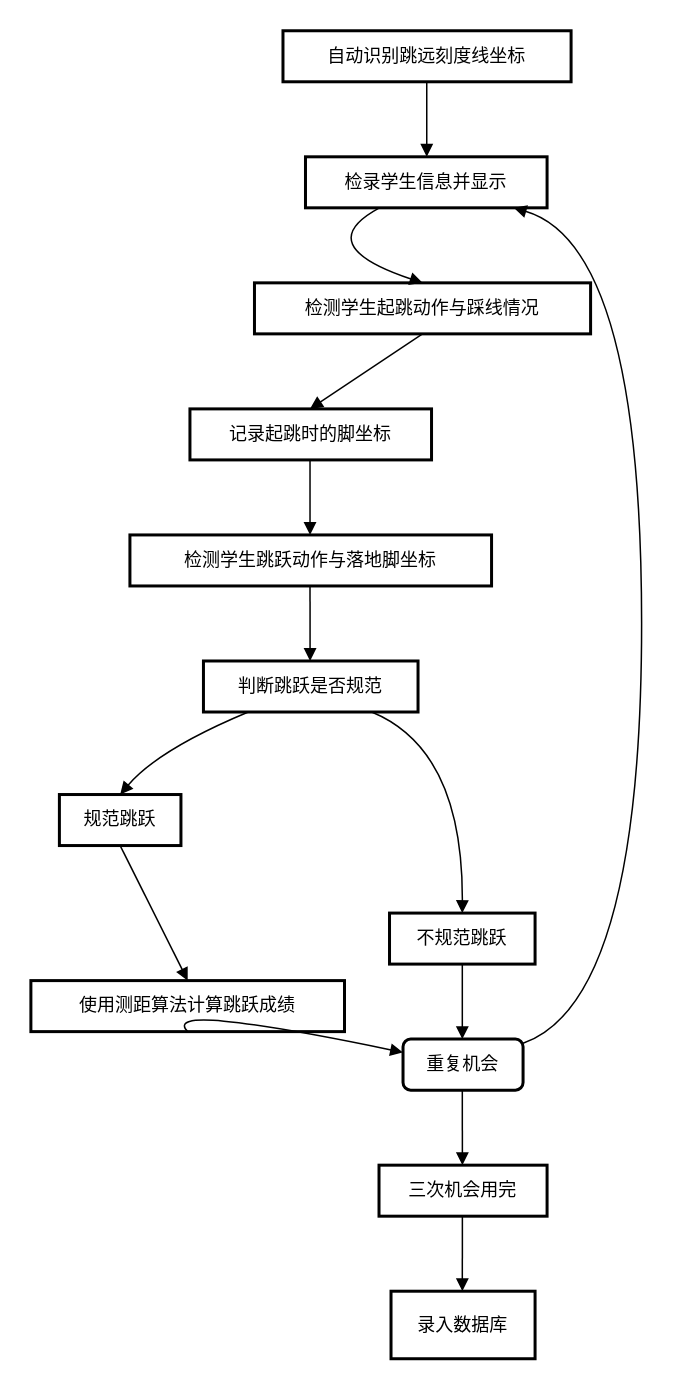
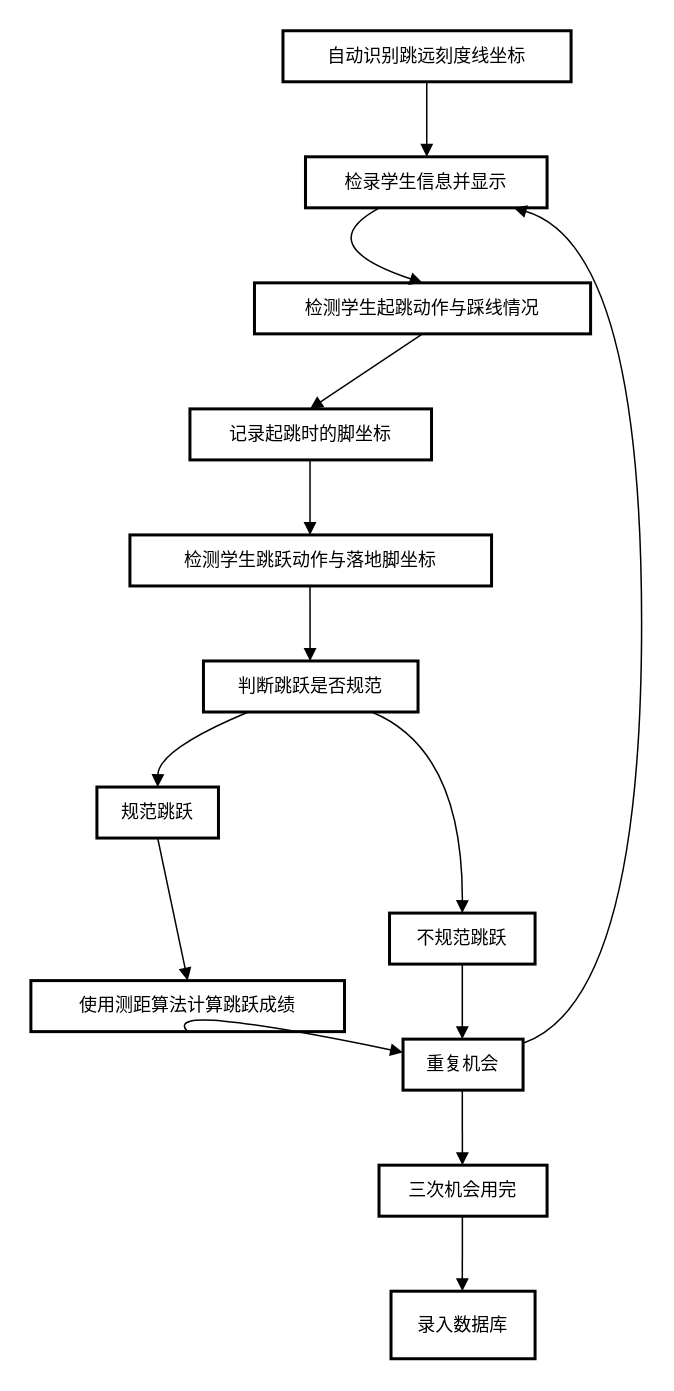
  <mxCell id="0" />
  <mxCell id="1" parent="0" />
  <mxCell id="2" value="自动识别跳远刻度线坐标" style="whiteSpace=wrap;strokeWidth=2;" vertex="1" parent="1"><mxGeometry x="188" y="20" width="192" height="34" as="geometry" /></mxCell>
  <mxCell id="3" value="检录学生信息并显示" style="whiteSpace=wrap;strokeWidth=2;" vertex="1" parent="1"><mxGeometry x="203" y="104" width="161" height="34" as="geometry" /></mxCell>
  <mxCell id="4" value="检测学生起跳动作与踩线情况" style="whiteSpace=wrap;strokeWidth=2;" vertex="1" parent="1"><mxGeometry x="169" y="188" width="224" height="34" as="geometry" /></mxCell>
  <mxCell id="5" value="记录起跳时的脚坐标" style="whiteSpace=wrap;strokeWidth=2;" vertex="1" parent="1"><mxGeometry x="126" y="272" width="161" height="34" as="geometry" /></mxCell>
  <mxCell id="6" value="检测学生跳跃动作与落地脚坐标" style="whiteSpace=wrap;strokeWidth=2;" vertex="1" parent="1"><mxGeometry x="86" y="356" width="241" height="34" as="geometry" /></mxCell>
  <mxCell id="7" value="判断跳跃是否规范" style="whiteSpace=wrap;strokeWidth=2;" vertex="1" parent="1"><mxGeometry x="135" y="440" width="143" height="34" as="geometry" /></mxCell>
- <mxCell id="8" value="规范跳跃" style="whiteSpace=wrap;strokeWidth=2;" vertex="1" parent="1"><mxGeometry x="39" y="529" width="81" height="34" as="geometry" /></mxCell>
+ <mxCell id="8" value="规范跳跃" style="whiteSpace=wrap;strokeWidth=2;" vertex="1" parent="1"><mxGeometry x="64" y="524" width="81" height="34" as="geometry" /></mxCell>
  <mxCell id="9" value="使用测距算法计算跳跃成绩" style="whiteSpace=wrap;strokeWidth=2;" vertex="1" parent="1"><mxGeometry x="20" y="653" width="209" height="34" as="geometry" /></mxCell>
- <mxCell id="10" value="重复机会" style="whiteSpace=wrap;strokeWidth=2;rounded=1;" vertex="1" parent="1"><mxGeometry x="268" y="692" width="80" height="34" as="geometry" /></mxCell>
+ <mxCell id="10" value="重复机会" style="whiteSpace=wrap;strokeWidth=2;" vertex="1" parent="1"><mxGeometry x="268" y="692" width="80" height="34" as="geometry" /></mxCell>
  <mxCell id="11" value="不规范跳跃" style="whiteSpace=wrap;strokeWidth=2;" vertex="1" parent="1"><mxGeometry x="259" y="608" width="97" height="34" as="geometry" /></mxCell>
  <mxCell id="12" value="三次机会用完" style="whiteSpace=wrap;strokeWidth=2;" vertex="1" parent="1"><mxGeometry x="252" y="776" width="112" height="34" as="geometry" /></mxCell>
  <mxCell id="13" value="录入数据库" style="whiteSpace=wrap;strokeWidth=2;" vertex="1" parent="1"><mxGeometry x="260" y="860" width="96" height="45" as="geometry" /></mxCell>
  <mxCell id="14" value="" style="curved=1;startArrow=none;endArrow=block;exitX=0.499;exitY=1;entryX=0.502;entryY=0;rounded=0;" edge="1" parent="1" source="2" target="3"><mxGeometry relative="1" as="geometry"><Array as="points" /></mxGeometry></mxCell>
  <mxCell id="15" value="" style="curved=1;startArrow=none;endArrow=block;exitX=0.306;exitY=1;entryX=0.5;entryY=0;rounded=0;" edge="1" parent="1" source="3" target="4"><mxGeometry relative="1" as="geometry"><Array as="points"><mxPoint x="206" y="163" /></Array></mxGeometry></mxCell>
  <mxCell id="16" value="" style="curved=1;startArrow=none;endArrow=block;exitX=0.5;exitY=1;entryX=0.497;entryY=0;rounded=0;" edge="1" parent="1" source="4" target="5"><mxGeometry relative="1" as="geometry"><Array as="points" /></mxGeometry></mxCell>
  <mxCell id="17" value="" style="curved=1;startArrow=none;endArrow=block;exitX=0.497;exitY=1;entryX=0.498;entryY=0;rounded=0;" edge="1" parent="1" source="5" target="6"><mxGeometry relative="1" as="geometry"><Array as="points" /></mxGeometry></mxCell>
  <mxCell id="18" value="" style="curved=1;startArrow=none;endArrow=block;exitX=0.498;exitY=1;entryX=0.497;entryY=0;rounded=0;" edge="1" parent="1" source="6" target="7"><mxGeometry relative="1" as="geometry"><Array as="points" /></mxGeometry></mxCell>
  <mxCell id="19" value="" style="curved=1;startArrow=none;endArrow=block;exitX=0.209;exitY=1;entryX=0.5;entryY=0;rounded=0;" edge="1" parent="1" source="7" target="8"><mxGeometry relative="1" as="geometry"><Array as="points"><mxPoint x="105" y="499" /></Array></mxGeometry></mxCell>
  <mxCell id="20" value="" style="curved=1;startArrow=none;endArrow=block;exitX=0.5;exitY=1;entryX=0.5;entryY=0;rounded=0;" edge="1" parent="1" source="8" target="9"><mxGeometry relative="1" as="geometry"><Array as="points" /></mxGeometry></mxCell>
  <mxCell id="21" value="" style="curved=1;startArrow=none;endArrow=block;exitX=0.5;exitY=1;entryX=-0.006;entryY=0.257;rounded=0;" edge="1" parent="1" source="9" target="10"><mxGeometry relative="1" as="geometry"><Array as="points"><mxPoint x="105" y="667" /></Array></mxGeometry></mxCell>
  <mxCell id="22" value="" style="curved=1;startArrow=none;endArrow=block;exitX=0.994;exitY=0.087;entryX=0.862;entryY=1;rounded=0;" edge="1" parent="1" source="10" target="3"><mxGeometry relative="1" as="geometry"><Array as="points"><mxPoint x="427" y="667" /><mxPoint x="427" y="163" /></Array></mxGeometry></mxCell>
  <mxCell id="23" value="" style="curved=1;startArrow=none;endArrow=block;exitX=0.784;exitY=1;entryX=0.5;entryY=0;rounded=0;" edge="1" parent="1" source="7" target="11"><mxGeometry relative="1" as="geometry"><Array as="points"><mxPoint x="308" y="499" /></Array></mxGeometry></mxCell>
  <mxCell id="24" value="" style="curved=1;startArrow=none;endArrow=block;exitX=0.5;exitY=1;entryX=0.494;entryY=0;rounded=0;" edge="1" parent="1" source="11" target="10"><mxGeometry relative="1" as="geometry"><Array as="points" /></mxGeometry></mxCell>
  <mxCell id="25" value="" style="curved=1;startArrow=none;endArrow=block;exitX=0.494;exitY=1;entryX=0.496;entryY=0;rounded=0;" edge="1" parent="1" source="10" target="12"><mxGeometry relative="1" as="geometry"><Array as="points" /></mxGeometry></mxCell>
  <mxCell id="26" value="" style="curved=1;startArrow=none;endArrow=block;exitX=0.496;exitY=1;entryX=0.495;entryY=0;rounded=0;" edge="1" parent="1" source="12" target="13"><mxGeometry relative="1" as="geometry"><Array as="points" /></mxGeometry></mxCell>
